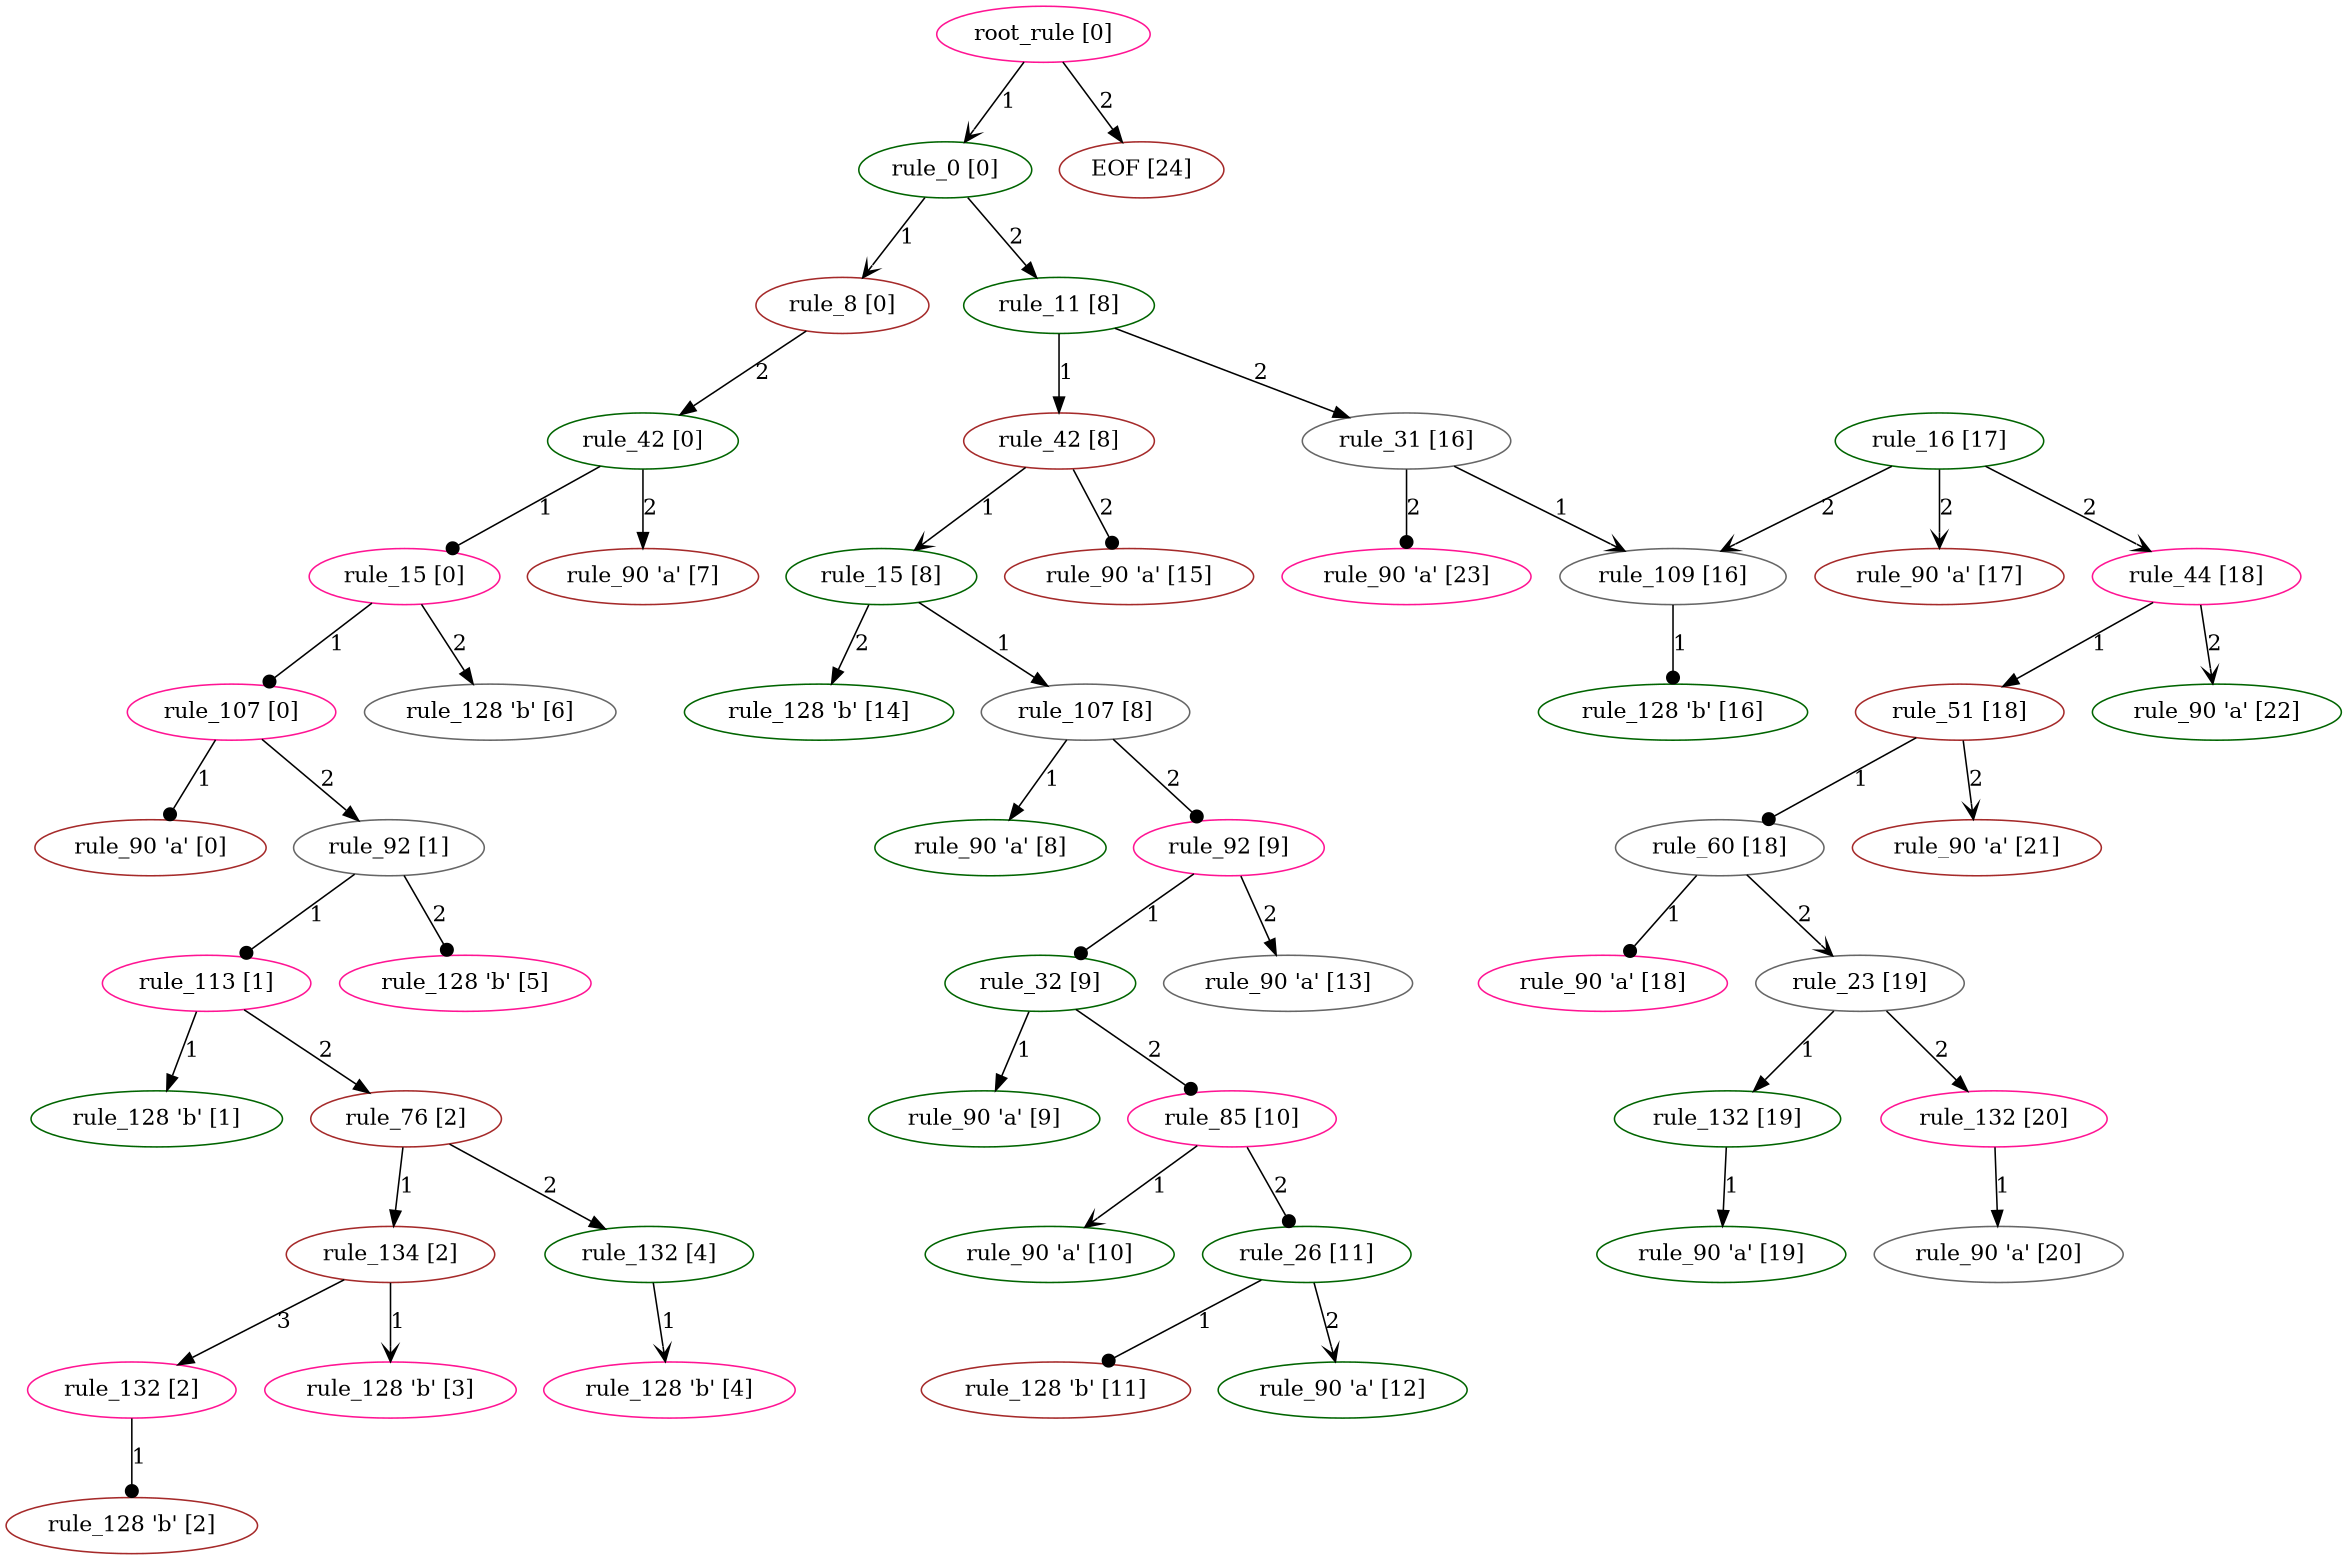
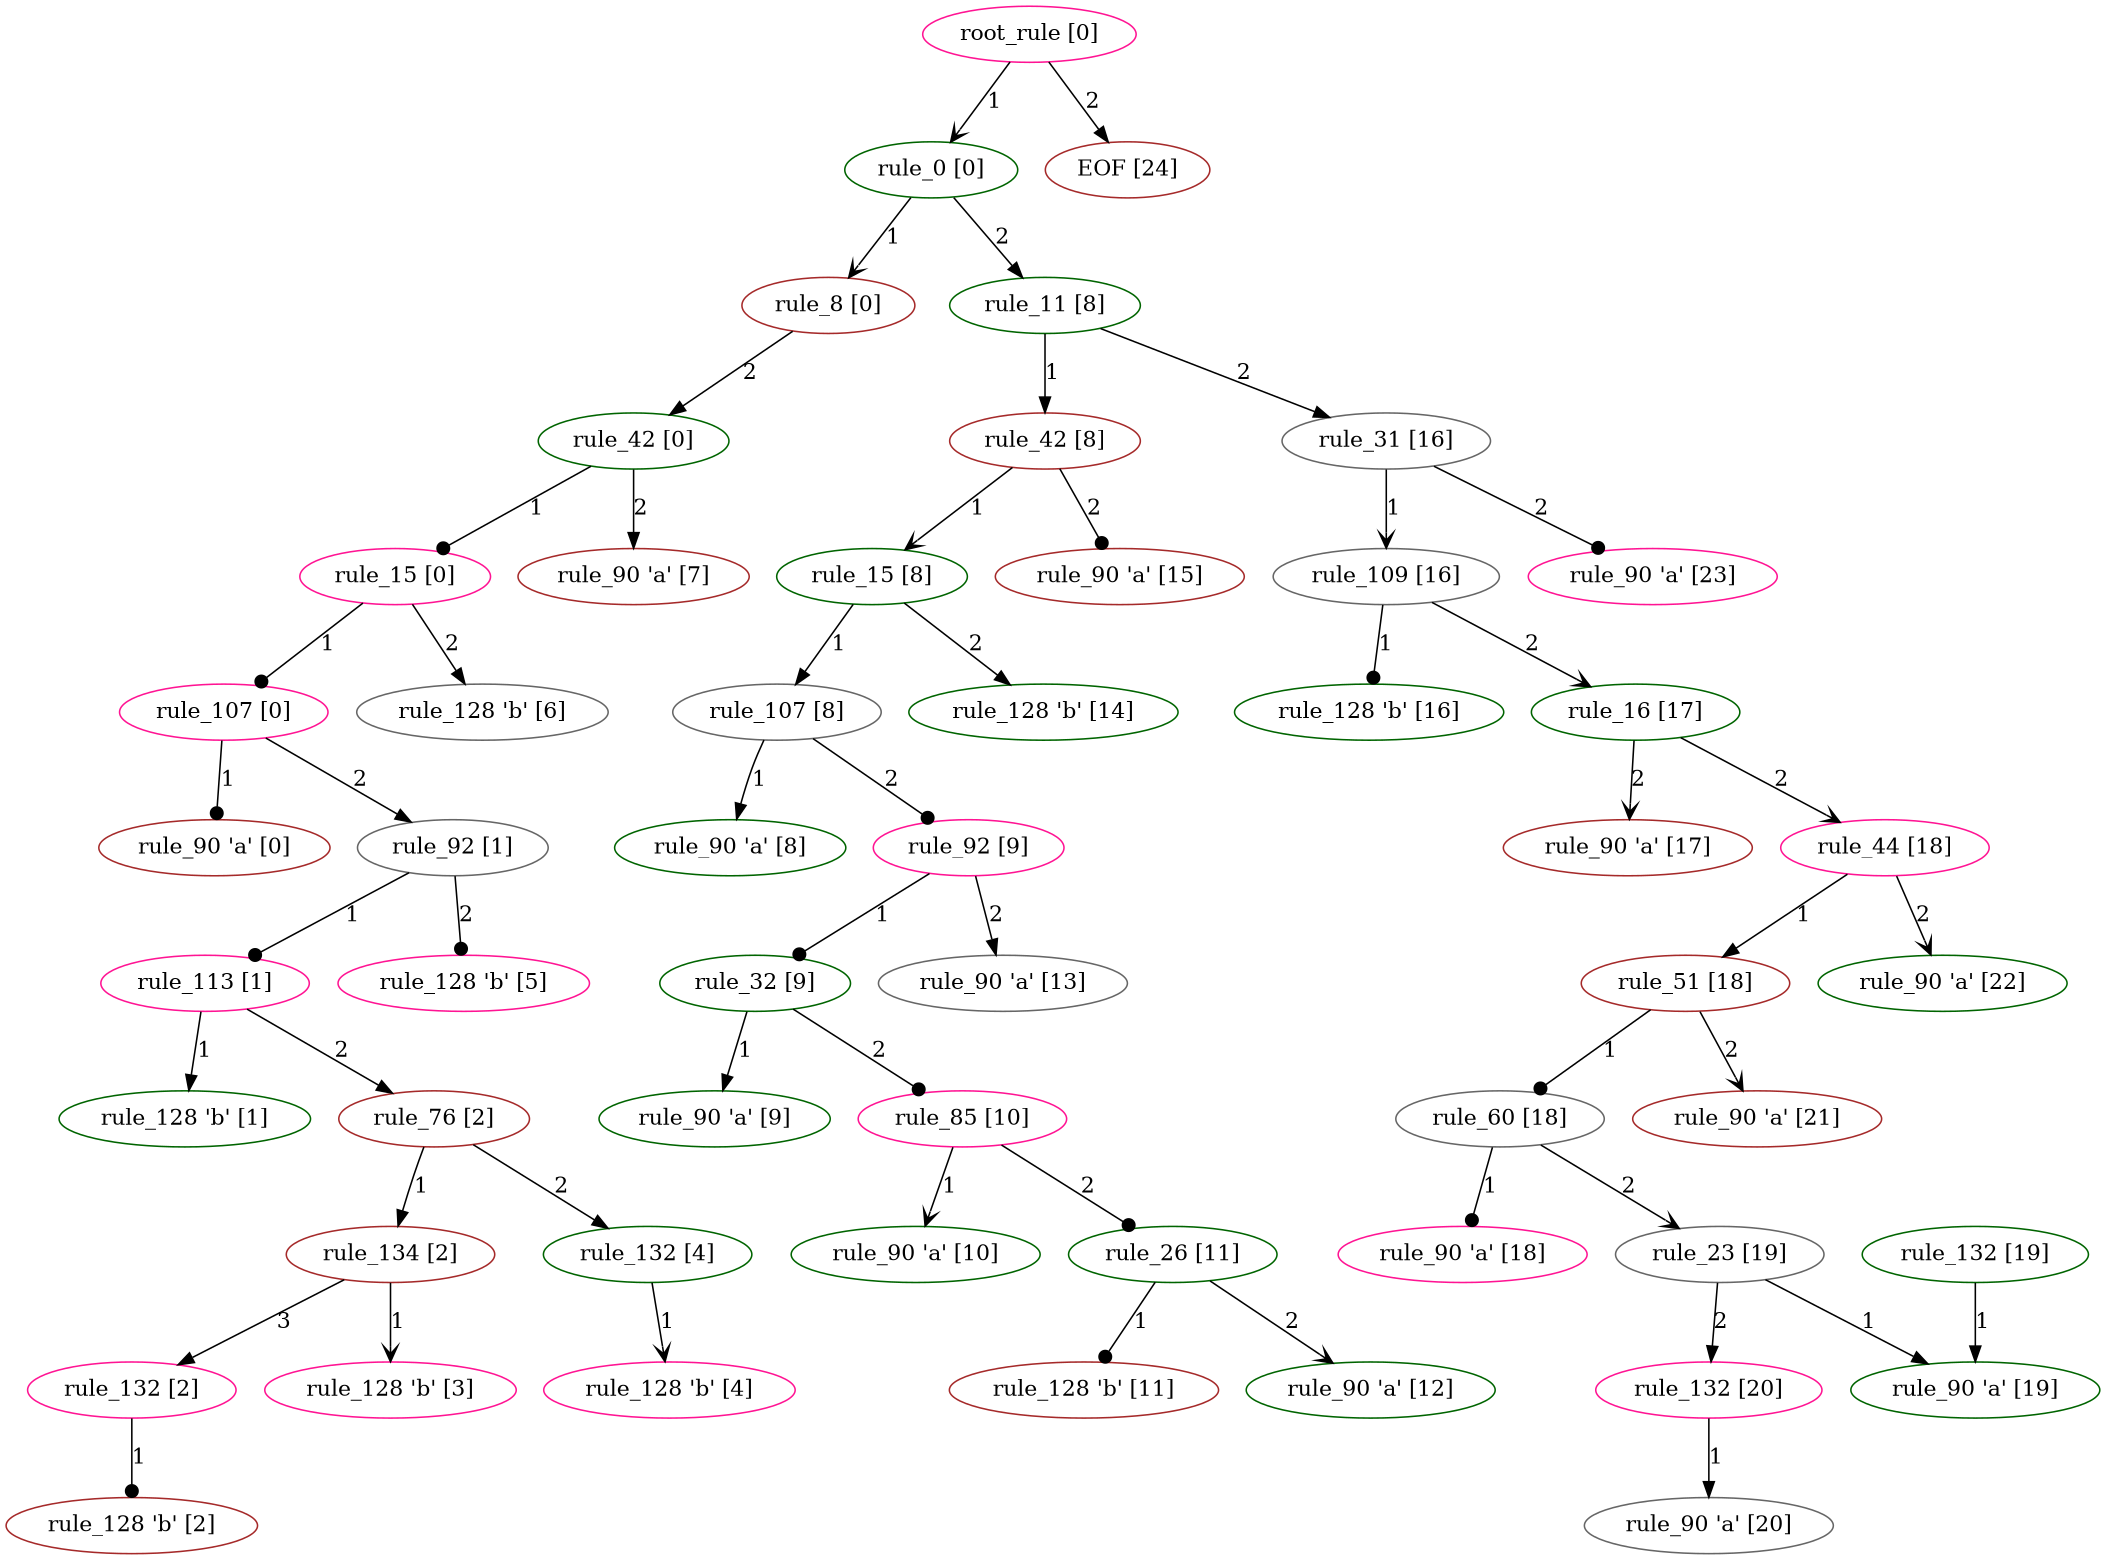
  digraph {
    node [color=darkgreen]
    edge [arrowhead=normal]
    n1 [color=deeppink label="root_rule [0]"]
    n2 [label="rule_0 [0]"]
    n3 [color=brown label="EOF [24]"]
    n4 [color=brown label="rule_8 [0]"]
    n5 [label="rule_11 [8]"]
    n6 [label="rule_42 [0]"]
    n7 [color=brown label="rule_42 [8]"]
    n8 [color=gray40 label="rule_31 [16]"]
    n9 [color=deeppink label="rule_15 [0]"]
    n10 [color=brown label="rule_90 'a' [7]"]
    n11 [color=deeppink label="rule_107 [0]"]
    n12 [color=gray40 label="rule_128 'b' [6]"]
    n13 [color=brown label="rule_90 'a' [0]"]
    n14 [color=gray40 label="rule_92 [1]"]
    n15 [color=deeppink label="rule_113 [1]"]
    n16 [color=deeppink label="rule_128 'b' [5]"]
    n17 [label="rule_128 'b' [1]"]
    n18 [color=brown label="rule_76 [2]"]
    n19 [color=brown label="rule_134 [2]"]
    n20 [label="rule_132 [4]"]
    n21 [color=deeppink label="rule_132 [2]"]
    n22 [color=deeppink label="rule_128 'b' [3]"]
    n23 [color=deeppink label="rule_128 'b' [4]"]
    n24 [color=brown label="rule_128 'b' [2]"]
    n25 [label="rule_15 [8]"]
    n26 [color=brown label="rule_90 'a' [15]"]
    n27 [color=gray40 label="rule_109 [16]"]
    n28 [color=deeppink label="rule_90 'a' [23]"]
    n29 [color=gray40 label="rule_107 [8]"]
    n30 [label="rule_128 'b' [14]"]
    n31 [label="rule_90 'a' [8]"]
    n32 [color=deeppink label="rule_92 [9]"]
    n33 [label="rule_32 [9]"]
    n34 [color=gray40 label="rule_90 'a' [13]"]
    n35 [label="rule_90 'a' [9]"]
    n36 [color=deeppink label="rule_85 [10]"]
    n37 [label="rule_90 'a' [10]"]
    n38 [label="rule_26 [11]"]
    n39 [color=brown label="rule_128 'b' [11]"]
    n40 [label="rule_90 'a' [12]"]
    n41 [label="rule_128 'b' [16]"]
    n42 [label="rule_16 [17]"]
    n43 [color=brown label="rule_90 'a' [17]"]
    n44 [color=deeppink label="rule_44 [18]"]
    n45 [color=brown label="rule_51 [18]"]
    n46 [label="rule_90 'a' [22]"]
    n47 [color=gray40 label="rule_60 [18]"]
    n48 [color=brown label="rule_90 'a' [21]"]
    n49 [color=deeppink label="rule_90 'a' [18]"]
    n50 [color=gray40 label="rule_23 [19]"]
    n51 [label="rule_132 [19]"]
    n52 [color=deeppink label="rule_132 [20]"]
    n53 [label="rule_90 'a' [19]"]
    n54 [color=gray40 label="rule_90 'a' [20]"]
    n1 -> n2 [arrowhead=vee label=1]
    n1 -> n3 [label=2]
    n2 -> n4 [arrowhead=vee label=1]
    n2 -> n5 [label=2]
    n4 -> n6 [label=2]
    n5 -> n7 [label=1]
    n5 -> n8 [label=2]
    n6 -> n9 [arrowhead=dot label=1]
    n6 -> n10 [label=2]
    n7 -> n25 [arrowhead=vee label=1]
    n7 -> n26 [arrowhead=dot label=2]
    n8 -> n27 [arrowhead=vee label=1]
    n8 -> n28 [arrowhead=dot label=2]
    n9 -> n11 [arrowhead=dot label=1]
    n9 -> n12 [label=2]
    n11 -> n13 [arrowhead=dot label=1]
    n11 -> n14 [label=2]
    n14 -> n15 [arrowhead=dot label=1]
    n14 -> n16 [arrowhead=dot label=2]
    n15 -> n17 [label=1]
    n15 -> n18 [label=2]
    n18 -> n19 [label=1]
    n18 -> n20 [label=2]
    n19 -> n21 [label=3]
    n19 -> n22 [arrowhead=vee label=1]
    n20 -> n23 [arrowhead=vee label=1]
    n21 -> n24 [arrowhead=dot label=1]
    n25 -> n29 [label=1]
    n25 -> n30 [label=2]
    n27 -> n41 [arrowhead=dot label=1]
-   n42 -> n27 [arrowhead=vee label=2]
+   n27 -> n42 [arrowhead=vee label=2]
    n29 -> n31 [label=1]
    n29 -> n32 [arrowhead=dot label=2]
    n32 -> n33 [arrowhead=dot label=1]
    n32 -> n34 [label=2]
    n33 -> n35 [label=1]
    n33 -> n36 [arrowhead=dot label=2]
    n36 -> n37 [arrowhead=vee label=1]
    n36 -> n38 [arrowhead=dot label=2]
    n38 -> n39 [arrowhead=dot label=1]
    n38 -> n40 [arrowhead=vee label=2]
    n42 -> n43 [arrowhead=vee label=2]
    n42 -> n44 [arrowhead=vee label=2]
    n44 -> n45 [label=1]
    n44 -> n46 [arrowhead=vee label=2]
    n45 -> n47 [arrowhead=dot label=1]
    n45 -> n48 [arrowhead=vee label=2]
    n47 -> n49 [arrowhead=dot label=1]
    n47 -> n50 [arrowhead=vee label=2]
-   n50 -> n51 [label=1]
+   n50 -> n53 [label=1]
    n50 -> n52 [label=2]
    n51 -> n53 [label=1]
    n52 -> n54 [label=1]
  }
